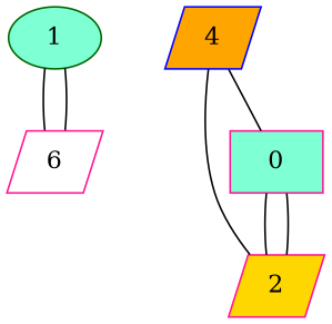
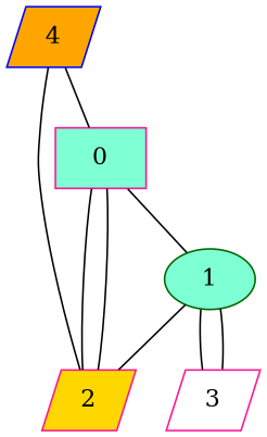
  graph {
    node [color=deeppink fillcolor=aquamarine shape=parallelogram style=filled]
-   3 [fillcolor=white label=6]
+   3 [fillcolor=white]
    4 [color=blue fillcolor=orange]
    2 [fillcolor=gold]
    0 [shape=box]
    1 [color=darkgreen shape=ellipse]
    4 -- 2
    4 -- 0
    0 -- 2
    0 -- 2
+   0 -- 1
    1 -- 3
    1 -- 3
+   1 -- 2
  }
